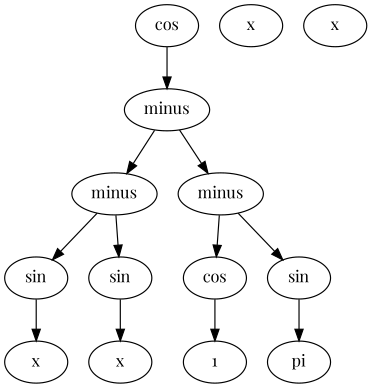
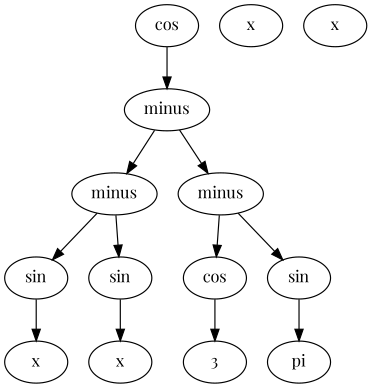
  strict digraph {
    fontname="Playfair Display"
    node [fontname="Playfair Display"]
    edge [fontname="Playfair Display"]
    n1 [label=cos]
    n2 [label=minus]
    n3 [label=minus]
    n4 [label=minus]
    n5 [label=sin]
    n6 [label=sin]
    n7 [label=cos]
    n8 [label=sin]
    n9 [label=x]
    n10 [label=x]
-   n11 [label=1]
+   n11 [label=3]
    n12 [label=pi]
    n13 [label=x]
    n14 [label=x]
    n1 -> n2
    n2 -> n3
    n2 -> n4
    n3 -> n5
    n3 -> n6
    n4 -> n7
    n4 -> n8
    n5 -> n9
    n6 -> n10
    n7 -> n11
    n8 -> n12
  }
